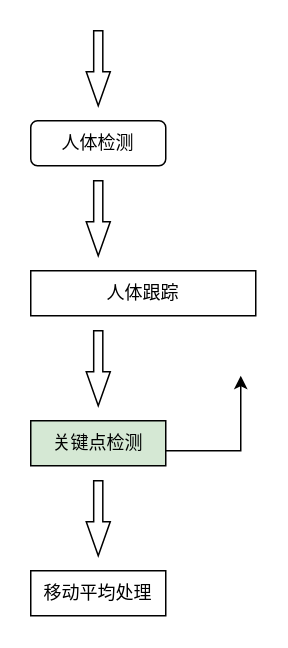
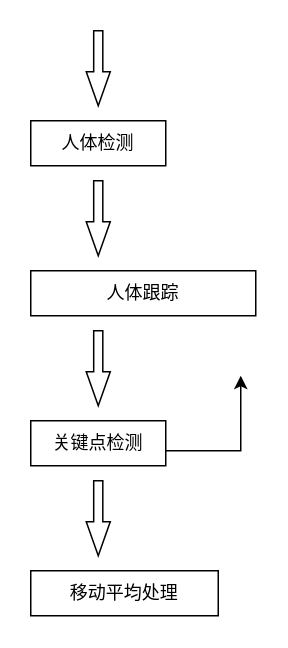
  <mxCell id="0" />
  <mxCell id="1" parent="0" />
  <mxCell id="2" value="" style="html=1;shadow=0;dashed=0;align=center;verticalAlign=middle;shape=mxgraph.arrows2.arrow;dy=0.62;dx=22.67;direction=south;notch=0;" vertex="1" parent="1"><mxGeometry x="57" y="20" width="16" height="50" as="geometry" /></mxCell>
- <mxCell id="3" value="人体检测" style="whiteSpace=wrap;html=1;rounded=1;" vertex="1" parent="1"><mxGeometry x="20" y="80" width="90" height="30" as="geometry" /></mxCell>
+ <mxCell id="3" value="人体检测" style="rounded=0;whiteSpace=wrap;html=1;" vertex="1" parent="1"><mxGeometry x="20" y="80" width="90" height="30" as="geometry" /></mxCell>
  <mxCell id="4" value="" style="html=1;shadow=0;dashed=0;align=center;verticalAlign=middle;shape=mxgraph.arrows2.arrow;dy=0.62;dx=22.67;direction=south;notch=0;" vertex="1" parent="1"><mxGeometry x="57" y="120" width="16" height="50" as="geometry" /></mxCell>
  <mxCell id="5" value="人体跟踪" style="rounded=0;whiteSpace=wrap;html=1;" vertex="1" parent="1"><mxGeometry x="20" y="180" width="150" height="30" as="geometry" /></mxCell>
  <mxCell id="6" value="" style="html=1;shadow=0;dashed=0;align=center;verticalAlign=middle;shape=mxgraph.arrows2.arrow;dy=0.62;dx=22.67;direction=south;notch=0;" vertex="1" parent="1"><mxGeometry x="57" y="220" width="16" height="50" as="geometry" /></mxCell>
- <mxCell id="7" value="关键点检测" style="rounded=0;whiteSpace=wrap;html=1;fillColor=#d5e8d4;" vertex="1" parent="1"><mxGeometry x="20" y="280" width="90" height="30" as="geometry" /></mxCell>
+ <mxCell id="7" value="关键点检测" style="rounded=0;whiteSpace=wrap;html=1;" vertex="1" parent="1"><mxGeometry x="20" y="280" width="90" height="30" as="geometry" /></mxCell>
  <mxCell id="8" value="" style="html=1;shadow=0;dashed=0;align=center;verticalAlign=middle;shape=mxgraph.arrows2.arrow;dy=0.62;dx=22.67;direction=south;notch=0;" vertex="1" parent="1"><mxGeometry x="57" y="320" width="16" height="50" as="geometry" /></mxCell>
- <mxCell id="9" value="移动平均处理" style="rounded=0;whiteSpace=wrap;html=1;" vertex="1" parent="1"><mxGeometry x="20" y="380" width="90" height="30" as="geometry" /></mxCell>
+ <mxCell id="9" value="移动平均处理" style="rounded=0;whiteSpace=wrap;html=1;" vertex="1" parent="1"><mxGeometry x="20" y="380" width="125" height="30" as="geometry" /></mxCell>
  <mxCell id="10" value="" style="edgeStyle=segmentEdgeStyle;endArrow=classic;html=1;rounded=0;" edge="1" parent="1"><mxGeometry width="50" height="50" relative="1" as="geometry"><mxPoint x="110" y="300" as="sourcePoint" /><mxPoint x="160" y="250" as="targetPoint" /></mxGeometry></mxCell>
